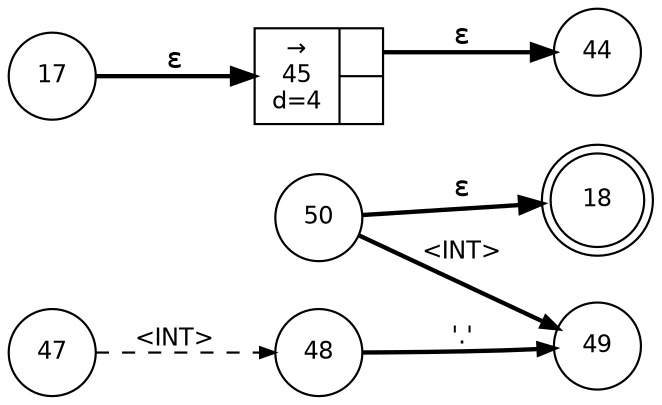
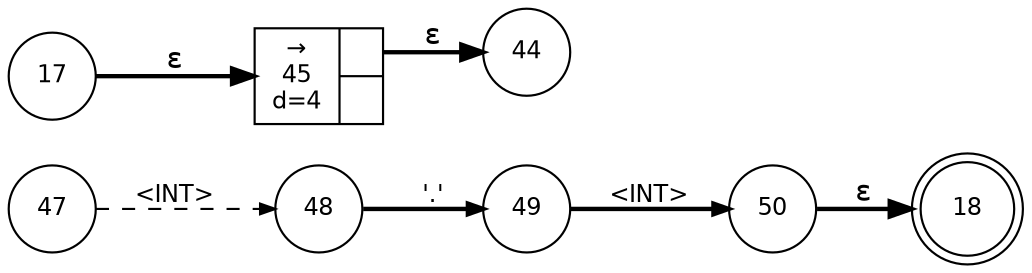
  digraph {
    fontname="DejaVu Sans"
    rankdir=LR
    node [fixedsize=true fontname="DejaVu Sans" fontsize=11 shape=circle peripheries=1]
    edge [fontname="DejaVu Sans" style=bold]
    n1 [label=18 shape=doublecircle width=.6 peripheries=""]
    n2 [label=48 width=.55]
    n3 [label=49 width=.55]
    n4 [label=50 width=.55]
    n5 [label=17 width=.55]
    n6 [fixedsize=false label="{&rarr;\n45\nd=4|{<p0>|<p1>}}" shape=record]
    n7 [label=44 width=.55]
    n8 [label=47 width=.55]
    n2 -> n3 [arrowhead=normal arrowsize=.7 fontsize=11 label="'.'"]
-   n4 -> n3 [arrowhead=normal arrowsize=.7 fontsize=11 label="<INT>"]
+   n3 -> n4 [arrowhead=normal arrowsize=.7 fontsize=11 label="<INT>"]
    n4 -> n1 [label="&epsilon;"]
    n5 -> n6 [label="&epsilon;"]
    n6 -> n7 [label="&epsilon;" tailport=p0]
    n8 -> n2 [arrowhead=normal arrowsize=.7 fontsize=11 label="<INT>" style=dashed]
  }
